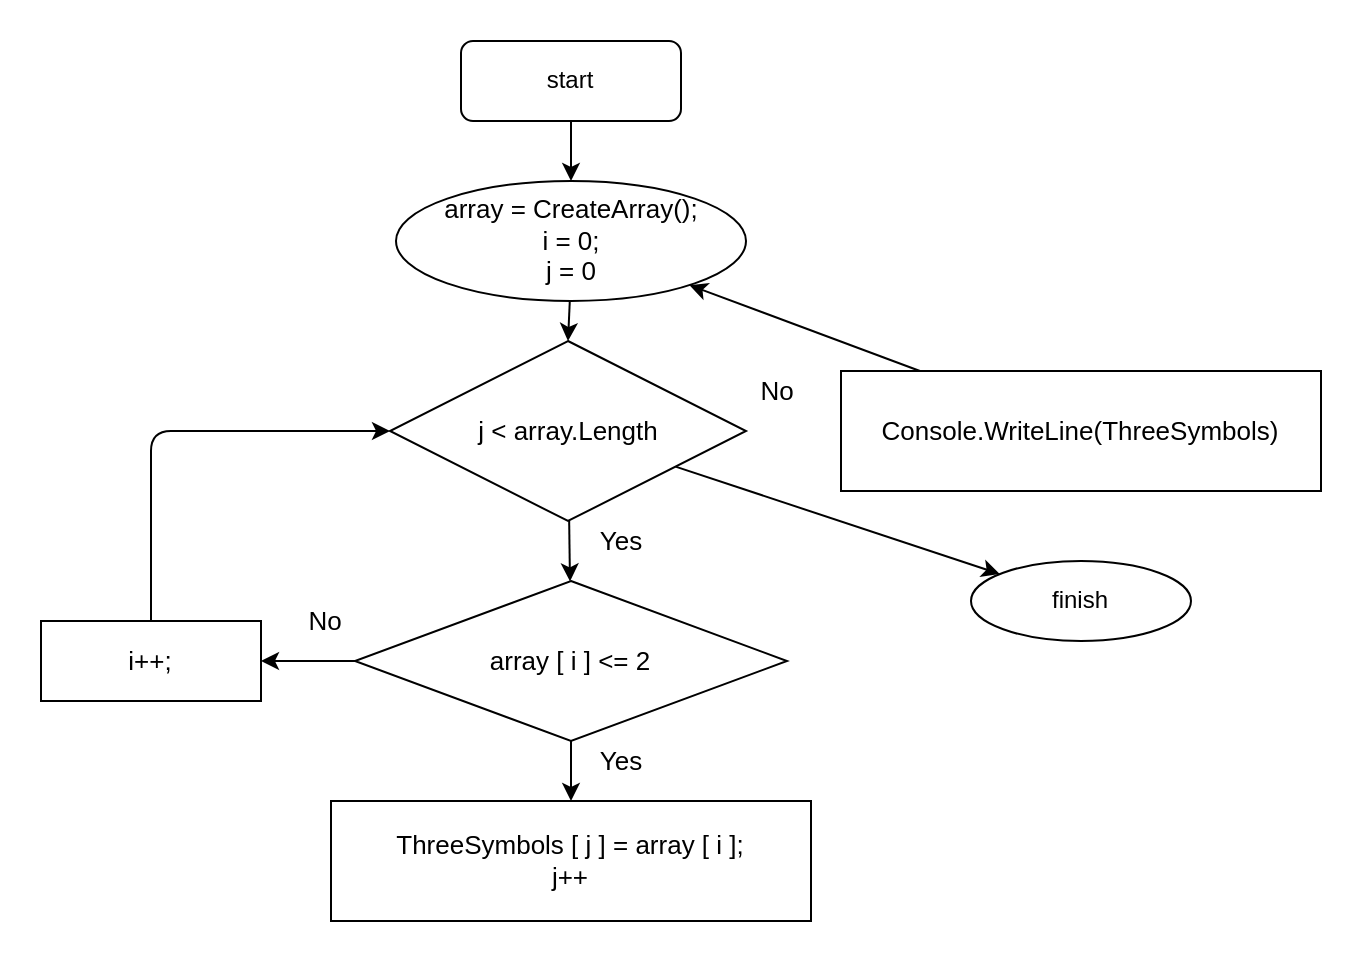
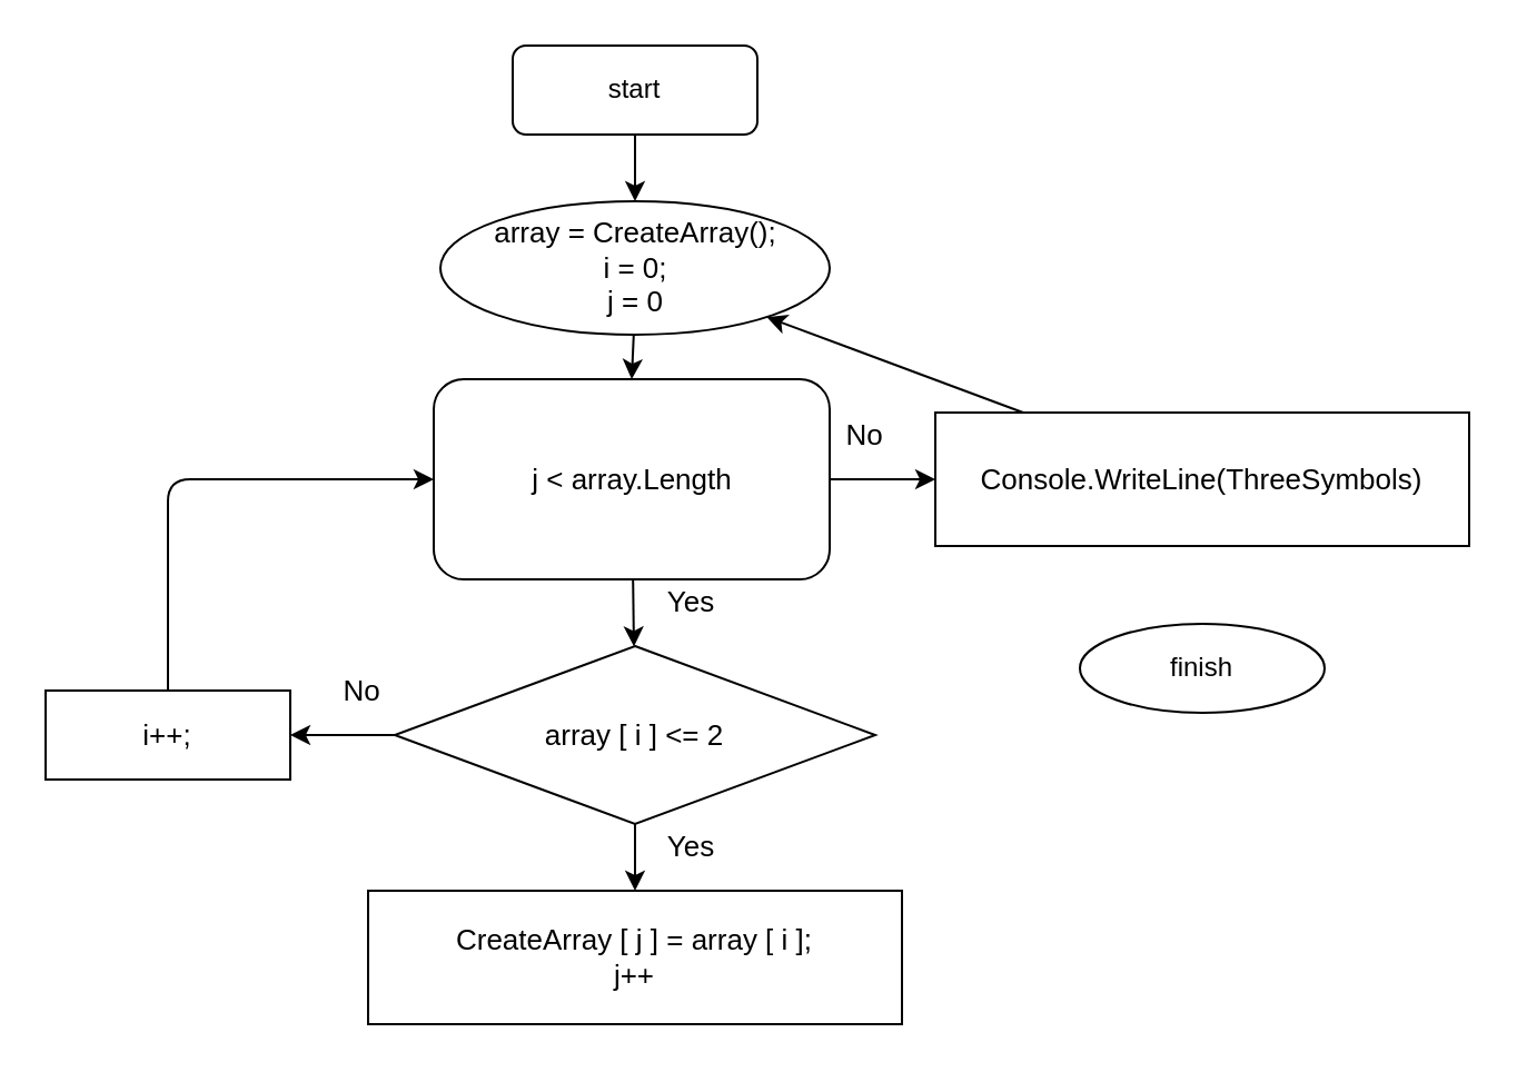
  <mxCell id="0" />
  <mxCell id="1" parent="0" />
  <mxCell id="2" style="edgeStyle=none;html=1;fontSize=13;entryX=0.5;entryY=0;entryDx=0;entryDy=0;" edge="1" parent="1" source="3" target="5"><mxGeometry relative="1" as="geometry"><mxPoint x="274" y="90" as="targetPoint" /></mxGeometry></mxCell>
  <mxCell id="3" value="start" style="whiteSpace=wrap;html=1;rounded=1;" vertex="1" parent="1"><mxGeometry x="230" y="20" width="110" height="40" as="geometry" /></mxCell>
  <mxCell id="4" style="edgeStyle=none;html=1;fontSize=13;entryX=0.5;entryY=0;entryDx=0;entryDy=0;" edge="1" parent="1" source="5" target="8"><mxGeometry relative="1" as="geometry"><mxPoint x="274" y="190" as="targetPoint" /></mxGeometry></mxCell>
  <mxCell id="5" value="array = CreateArray();&lt;br&gt;i = 0;&lt;br&gt;j = 0" style="ellipse;whiteSpace=wrap;html=1;fontSize=13;" vertex="1" parent="1"><mxGeometry x="197.5" y="90" width="175" height="60" as="geometry" /></mxCell>
  <mxCell id="6" style="edgeStyle=none;html=1;fontSize=13;" edge="1" parent="1" source="8" target="11"><mxGeometry relative="1" as="geometry" /></mxCell>
- <mxCell id="7" style="edgeStyle=none;html=1;fontSize=13;" edge="1" parent="1" source="8" target="14"><mxGeometry relative="1" as="geometry" /></mxCell>
- <mxCell id="8" value="j &amp;lt; array.Length" style="rhombus;whiteSpace=wrap;html=1;fontSize=13;" vertex="1" parent="1"><mxGeometry x="194.5" y="170" width="178" height="90" as="geometry" /></mxCell>
+ <mxCell id="7" style="edgeStyle=none;html=1;entryX=0;entryY=0.5;entryDx=0;entryDy=0;fontSize=13;" edge="1" parent="1" source="8" target="16"><mxGeometry relative="1" as="geometry" /></mxCell>
+ <mxCell id="8" value="j &amp;lt; array.Length" style="whiteSpace=wrap;html=1;fontSize=13;rounded=1;" vertex="1" parent="1"><mxGeometry x="194.5" y="170" width="178" height="90" as="geometry" /></mxCell>
  <mxCell id="9" style="edgeStyle=none;html=1;fontSize=13;" edge="1" parent="1" source="11"><mxGeometry relative="1" as="geometry"><mxPoint x="285" y="400" as="targetPoint" /></mxGeometry></mxCell>
  <mxCell id="10" style="edgeStyle=none;html=1;fontSize=13;entryX=1;entryY=0.5;entryDx=0;entryDy=0;" edge="1" parent="1" source="11" target="13"><mxGeometry relative="1" as="geometry"><mxPoint x="120" y="310" as="targetPoint" /></mxGeometry></mxCell>
  <mxCell id="11" value="array [ i ] &amp;lt;= 2" style="rhombus;whiteSpace=wrap;html=1;fontSize=13;" vertex="1" parent="1"><mxGeometry x="177" y="290" width="216" height="80" as="geometry" /></mxCell>
  <mxCell id="12" style="edgeStyle=none;html=1;exitX=0.5;exitY=0;exitDx=0;exitDy=0;fontSize=13;entryX=0;entryY=0.5;entryDx=0;entryDy=0;" edge="1" parent="1" source="13" target="8"><mxGeometry relative="1" as="geometry"><mxPoint x="170" y="220" as="targetPoint" /><Array as="points"><mxPoint x="75" y="215" /></Array></mxGeometry></mxCell>
  <mxCell id="13" value="i++;" style="whiteSpace=wrap;html=1;fontSize=13;" vertex="1" parent="1"><mxGeometry x="20" y="310" width="110" height="40" as="geometry" /></mxCell>
  <mxCell id="14" value="finish" style="ellipse;whiteSpace=wrap;html=1;" vertex="1" parent="1"><mxGeometry x="485" y="280" width="110" height="40" as="geometry" /></mxCell>
  <mxCell id="15" style="edgeStyle=none;html=1;fontSize=13;" edge="1" parent="1" source="16" target="5"><mxGeometry relative="1" as="geometry" /></mxCell>
  <mxCell id="16" value="Console.WriteLine(ThreeSymbols)" style="whiteSpace=wrap;html=1;fontSize=13;" vertex="1" parent="1"><mxGeometry x="420" y="185" width="240" height="60" as="geometry" /></mxCell>
- <mxCell id="17" value="ThreeSymbols [ j ] = array [ i ];&lt;br&gt;j++" style="whiteSpace=wrap;html=1;fontSize=13;" vertex="1" parent="1"><mxGeometry x="165" y="400" width="240" height="60" as="geometry" /></mxCell>
+ <mxCell id="17" value="CreateArray [ j ] = array [ i ];&lt;br&gt;j++" style="whiteSpace=wrap;html=1;fontSize=13;" vertex="1" parent="1"><mxGeometry x="165" y="400" width="240" height="60" as="geometry" /></mxCell>
  <mxCell id="18" value="Yes" style="text;html=1;resizable=0;autosize=1;align=center;verticalAlign=middle;points=[];fillColor=none;strokeColor=none;rounded=0;fontSize=13;" vertex="1" parent="1"><mxGeometry x="290" y="370" width="40" height="20" as="geometry" /></mxCell>
  <mxCell id="19" value="Yes" style="text;html=1;resizable=0;autosize=1;align=center;verticalAlign=middle;points=[];fillColor=none;strokeColor=none;rounded=0;fontSize=13;" vertex="1" parent="1"><mxGeometry x="290" y="260" width="40" height="20" as="geometry" /></mxCell>
  <mxCell id="20" value="No" style="text;html=1;resizable=0;autosize=1;align=center;verticalAlign=middle;points=[];fillColor=none;strokeColor=none;rounded=0;fontSize=13;" vertex="1" parent="1"><mxGeometry x="147" y="300" width="30" height="20" as="geometry" /></mxCell>
  <mxCell id="21" value="No" style="text;html=1;resizable=0;autosize=1;align=center;verticalAlign=middle;points=[];fillColor=none;strokeColor=none;rounded=0;fontSize=13;" vertex="1" parent="1"><mxGeometry x="372.5" y="185" width="30" height="20" as="geometry" /></mxCell>
